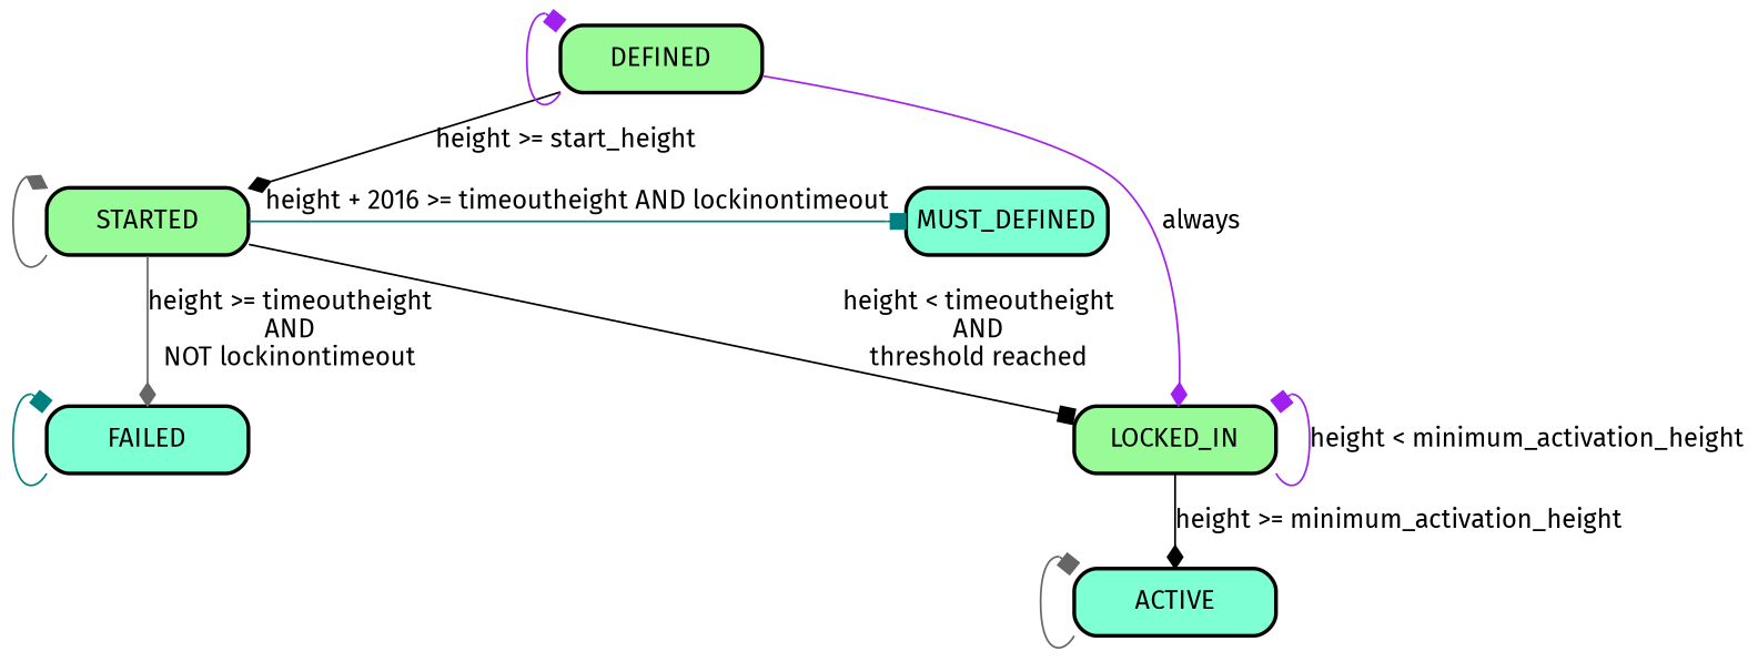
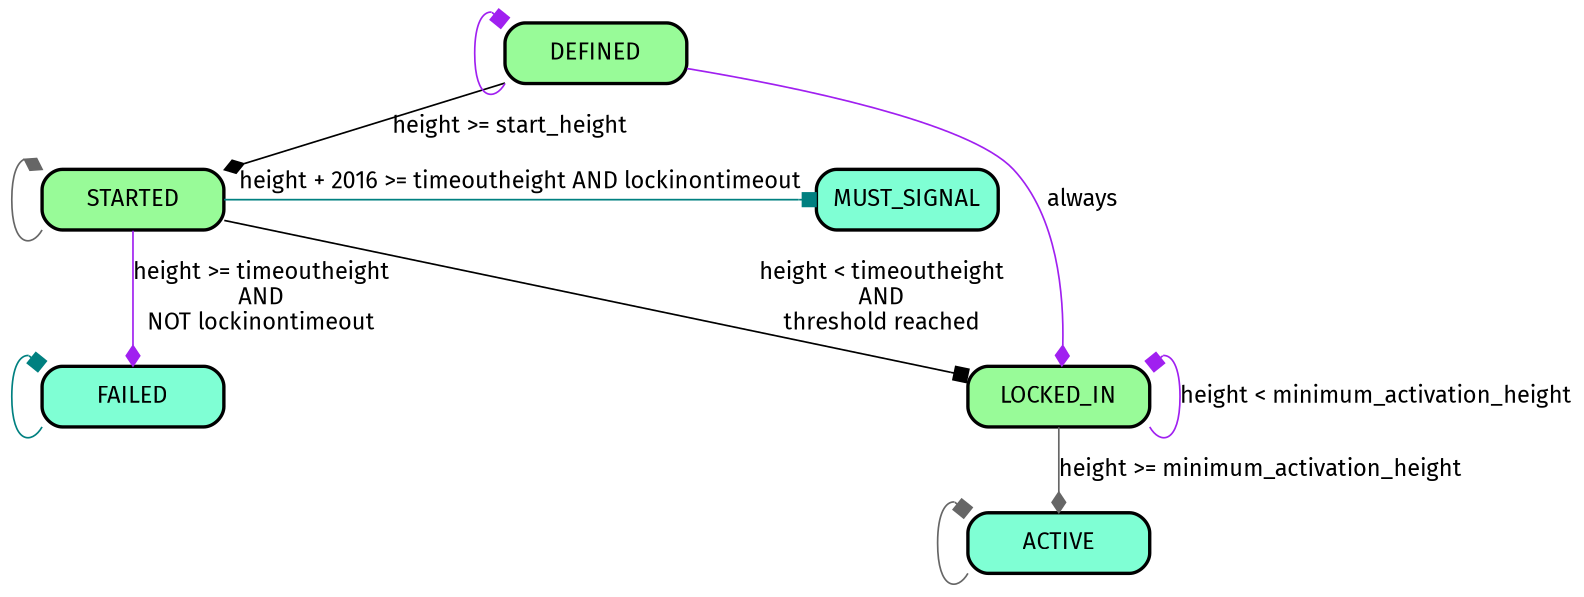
  digraph {
    fontname="Fira Sans"
    rankdir=TD
    node [fillcolor=palegreen fixedsize=true fontname="Fira Sans" shape=box style="rounded,filled,bold"]
    edge [arrowhead=box color=purple fontname="Fira Sans" weight=1]
    STARTED [width=1.5]
-   MUST_SIGNAL [fillcolor=aquamarine width=1.5 label=MUST_DEFINED]
+   MUST_SIGNAL [fillcolor=aquamarine width=1.5]
    FAILED [fillcolor=aquamarine width=1.5]
    LOCKED_IN [width=1.5]
    ACTIVE [fillcolor=aquamarine width=1.5]
    DEFINED [width=1.5]
    subgraph sub_1 {
      rank=same
      STARTED
      MUST_SIGNAL
    }
    subgraph sub_2 {
      rank=same
      FAILED
      LOCKED_IN
    }
    subgraph sub_3 {
      rank=sink
      ACTIVE
    }
    STARTED -> STARTED [arrowhead=diamond color=gray40 headport=nw tailport=sw]
    STARTED -> MUST_SIGNAL [color=teal label="height + 2016 >= timeoutheight AND lockinontimeout" weight=100]
-   STARTED -> FAILED [arrowhead=diamond color=gray40 label="height >= timeoutheight\nAND\nNOT lockinontimeout" weight=100]
+   STARTED -> FAILED [arrowhead=diamond label="height >= timeoutheight\nAND\nNOT lockinontimeout" weight=100]
    STARTED -> LOCKED_IN [color=black label="height < timeoutheight\nAND\nthreshold reached"]
    FAILED -> FAILED [color=teal headport=nw tailport=sw]
    FAILED -> LOCKED_IN [style=invis arrowhead="" color=""]
    LOCKED_IN -> LOCKED_IN [headport=ne label="height < minimum_activation_height" tailport=se weight=100]
-   LOCKED_IN -> ACTIVE [arrowhead=diamond color=black label="height >= minimum_activation_height" weight=100]
+   LOCKED_IN -> ACTIVE [arrowhead=diamond color=gray40 label="height >= minimum_activation_height" weight=100]
    ACTIVE -> ACTIVE [color=gray40 headport=nw tailport=sw]
    DEFINED -> STARTED [arrowhead=diamond color=black label="height >= start_height" weight=100]
    DEFINED -> LOCKED_IN [arrowhead=diamond label=always weight=100]
    DEFINED -> DEFINED [headport=nw tailport=sw]
  }
